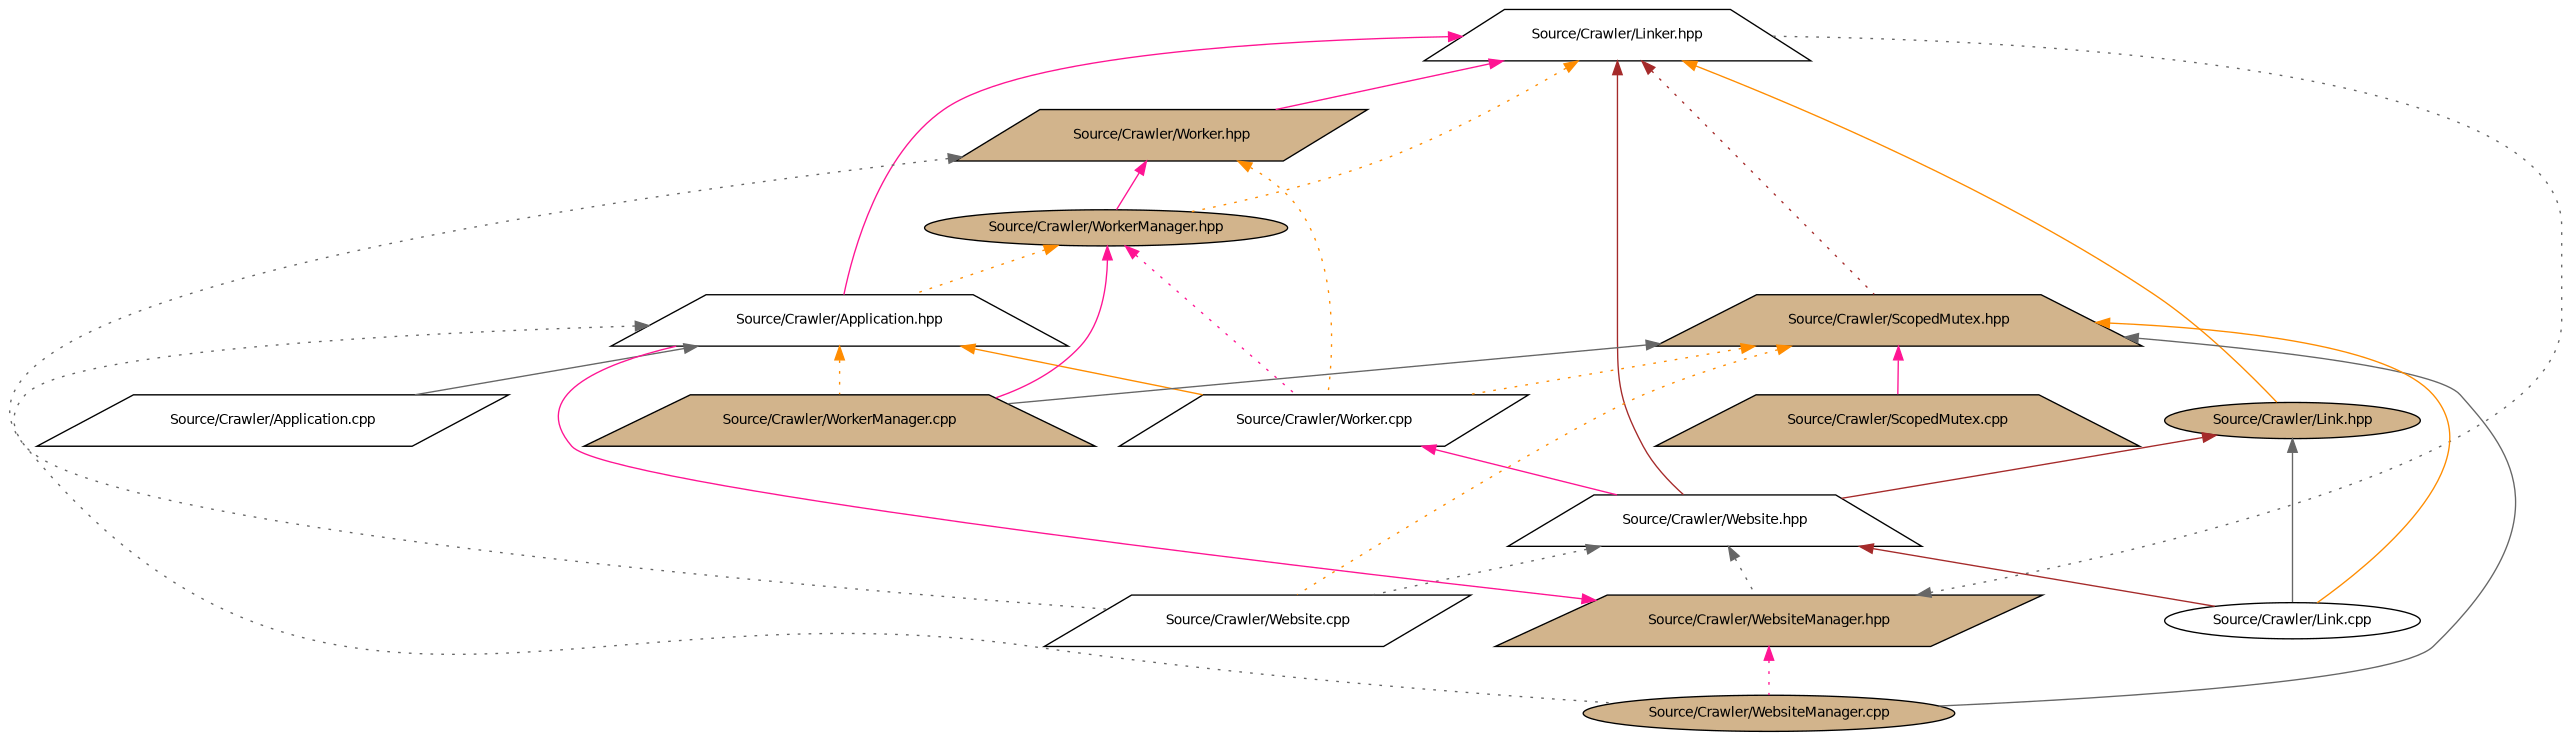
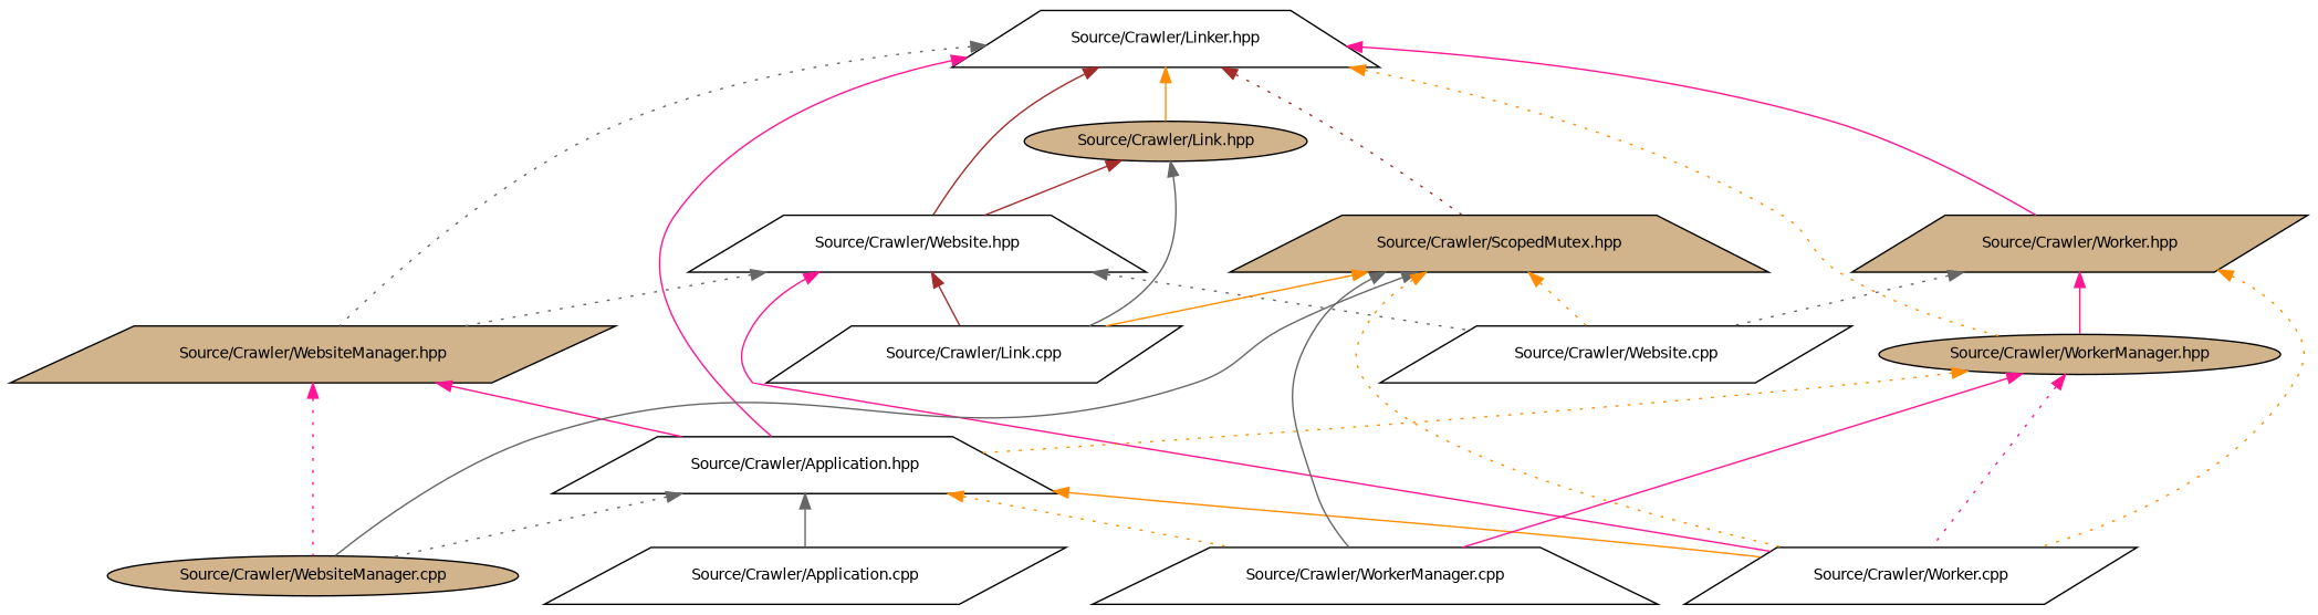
  digraph {
    fontname="DejaVu Sans"
    node [color=black fillcolor=tan fontname="DejaVu Sans" fontsize=10 shape=trapezium style=filled]
    edge [color=deeppink dir=back fontname="DejaVu Sans" fontsize=10 labelfontname=Helvetica labelfontsize=10 style=solid]
    n1 [fillcolor=white fontcolor=black height=0.2 label="Source/Crawler/Linker.hpp" width=0.4]
    n2 [fillcolor=white height=0.2 label="Source/Crawler/Application.hpp" width=0.4]
    n3 [height=0.2 label="Source/Crawler/Link.hpp" shape=ellipse width=0.4]
    n4 [fillcolor=white height=0.2 label="Source/Crawler/Website.hpp" width=0.4]
    n5 [height=0.2 label="Source/Crawler/WebsiteManager.hpp" shape=parallelogram width=0.4]
    n6 [height=0.2 label="Source/Crawler/ScopedMutex.hpp" width=0.4]
    n7 [height=0.2 label="Source/Crawler/Worker.hpp" shape=parallelogram width=0.4]
    n8 [height=0.2 label="Source/Crawler/WorkerManager.hpp" shape=ellipse width=0.4]
    n9 [fillcolor=white height=0.2 label="Source/Crawler/Application.cpp" shape=parallelogram width=0.4]
    n10 [height=0.2 label="Source/Crawler/WebsiteManager.cpp" shape=ellipse width=0.4]
    n11 [fillcolor=white height=0.2 label="Source/Crawler/Worker.cpp" shape=parallelogram width=0.4]
-   n12 [height=0.2 label="Source/Crawler/WorkerManager.cpp" width=0.4]
-   n13 [fillcolor=white height=0.2 label="Source/Crawler/Link.cpp" shape=ellipse width=0.4]
+   n12 [fillcolor=white height=0.2 label="Source/Crawler/WorkerManager.cpp" width=0.4]
+   n13 [fillcolor=white height=0.2 label="Source/Crawler/Link.cpp" shape=parallelogram width=0.4]
    n14 [fillcolor=white height=0.2 label="Source/Crawler/Website.cpp" shape=parallelogram width=0.4]
-   n15 [height=0.2 label="Source/Crawler/ScopedMutex.cpp" width=0.4]
    n1 -> n2
    n1 -> n3 [color=darkorange]
    n1 -> n4 [color=brown]
-   n5 -> n1 [color=gray40 style=dotted]
+   n1 -> n5 [color=gray40 style=dotted]
    n1 -> n6 [color=brown style=dotted]
    n1 -> n7
    n1 -> n8 [color=darkorange style=dotted]
    n2 -> n9 [color=gray40]
    n2 -> n10 [color=gray40 style=dotted]
    n2 -> n11 [color=darkorange]
    n2 -> n12 [color=darkorange style=dotted]
    n3 -> n4 [color=brown]
    n3 -> n13 [color=gray40]
    n4 -> n5 [color=gray40 style=dotted]
-   n11 -> n4
+   n4 -> n11
    n4 -> n13 [color=brown]
    n4 -> n14 [color=gray40 style=dotted]
    n5 -> n2
    n5 -> n10 [style=dotted]
    n6 -> n10 [color=gray40]
    n6 -> n11 [color=darkorange style=dotted]
    n6 -> n12 [color=gray40]
    n6 -> n13 [color=darkorange]
    n6 -> n14 [color=darkorange style=dotted]
-   n6 -> n15
    n7 -> n8
    n7 -> n11 [color=darkorange style=dotted]
    n7 -> n14 [color=gray40 style=dotted]
    n8 -> n2 [color=darkorange style=dotted]
    n8 -> n11 [style=dotted]
    n8 -> n12
  }
